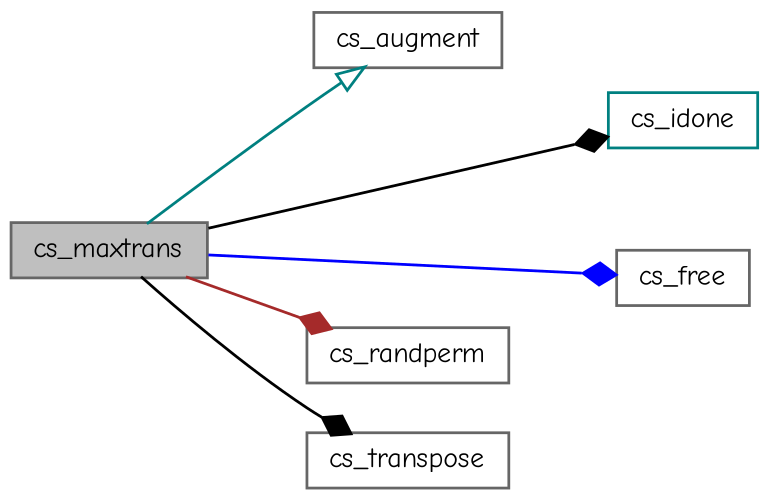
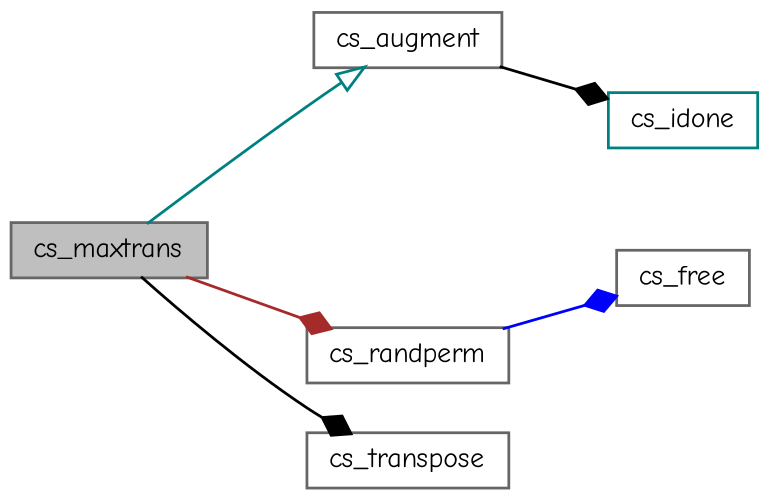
  digraph {
    fontname="Comic Neue"
    rankdir=LR
    node [color=gray40 fillcolor=white fontname="Comic Neue" fontsize=10 shape=record style=filled]
    edge [arrowhead=diamond color=black fontname="Comic Neue" fontsize=10 labelfontname="FreeSans.ttf" labelfontsize=10 style=solid]
    n1 [fillcolor=grey75 fontcolor=black height=0.2 label=cs_maxtrans width=0.4]
    n2 [height=0.2 label=cs_augment width=0.4]
    n3 [height=0.2 label=cs_free width=0.4]
    n4 [color=teal height=0.2 label=cs_idone width=0.4]
    n5 [height=0.2 label=cs_randperm width=0.4]
    n6 [height=0.2 label=cs_transpose width=0.4]
    n1 -> n2 [arrowhead=onormal color=teal]
-   n1 -> n3 [color=blue]
-   n1 -> n4
+   n5 -> n3 [color=blue]
+   n2 -> n4
    n1 -> n5 [color=brown]
    n1 -> n6
  }
